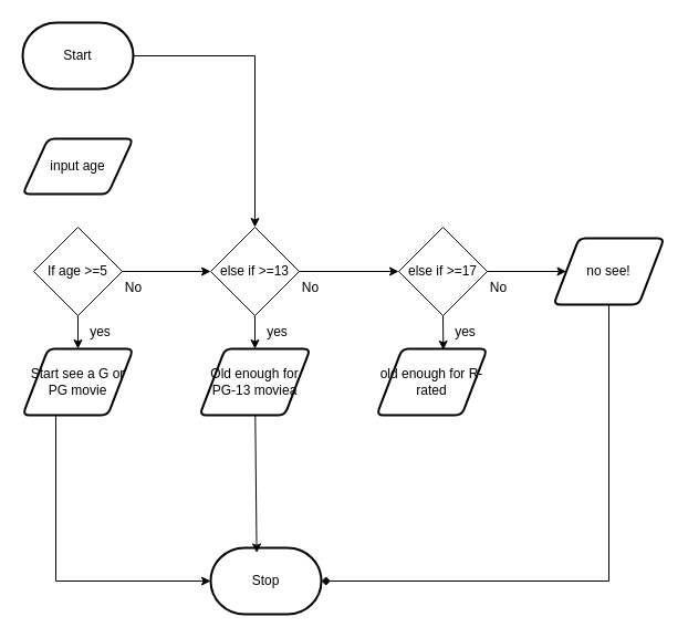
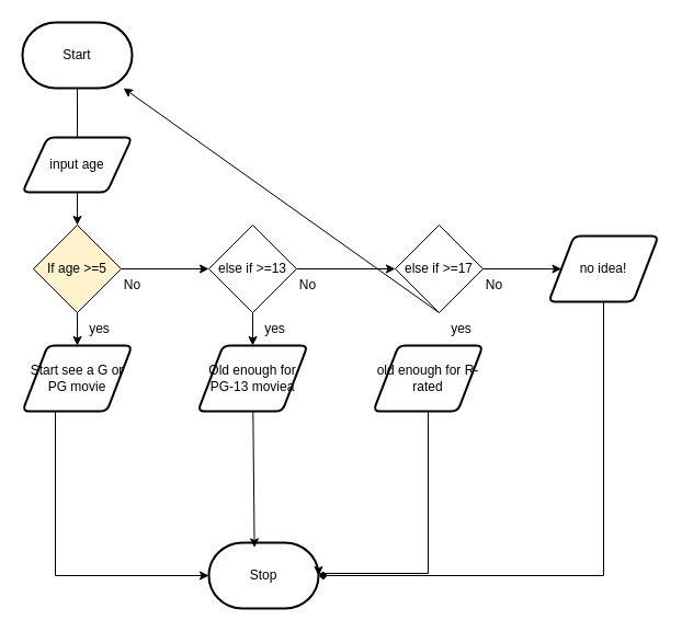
  <mxCell id="0" />
  <mxCell id="1" parent="0" />
  <mxCell id="2" value="Start" style="strokeWidth=2;html=1;shape=mxgraph.flowchart.terminator;whiteSpace=wrap;" parent="1" vertex="1"><mxGeometry x="20" y="20" width="100" height="60" as="geometry" /></mxCell>
  <mxCell id="3" value="Stop" style="strokeWidth=2;html=1;shape=mxgraph.flowchart.terminator;whiteSpace=wrap;" parent="1" vertex="1"><mxGeometry x="190" y="495" width="100" height="60" as="geometry" /></mxCell>
- <mxCell id="4" value="" style="edgeStyle=orthogonalEdgeStyle;html=1;rounded=0;" edge="1" parent="1" source="2" target="12"><mxGeometry relative="1" as="geometry"><mxPoint x="70" y="95" as="sourcePoint" /><mxPoint x="70" y="465" as="targetPoint" /></mxGeometry></mxCell>
+ <mxCell id="4" value="" style="edgeStyle=orthogonalEdgeStyle;html=1;rounded=0;" edge="1" parent="1" source="2" target="6"><mxGeometry relative="1" as="geometry"><mxPoint x="70" y="95" as="sourcePoint" /><mxPoint x="70" y="465" as="targetPoint" /></mxGeometry></mxCell>
  <mxCell id="5" style="edgeStyle=none;html=1;exitX=1;exitY=0.5;exitDx=0;exitDy=0;entryX=0;entryY=0.5;entryDx=0;entryDy=0;" edge="1" parent="1" source="6" target="12"><mxGeometry relative="1" as="geometry" /></mxCell>
- <mxCell id="6" value="If age &amp;gt;=5" style="rhombus;whiteSpace=wrap;html=1;" vertex="1" parent="1"><mxGeometry x="30" y="205" width="80" height="80" as="geometry" /></mxCell>
+ <mxCell id="6" value="If age &amp;gt;=5" style="rhombus;whiteSpace=wrap;html=1;fillColor=#fff2cc;" vertex="1" parent="1"><mxGeometry x="30" y="205" width="80" height="80" as="geometry" /></mxCell>
  <mxCell id="7" value="input age" style="shape=parallelogram;html=1;strokeWidth=2;perimeter=parallelogramPerimeter;whiteSpace=wrap;rounded=1;arcSize=12;size=0.23;" vertex="1" parent="1"><mxGeometry x="20" y="125" width="100" height="50" as="geometry" /></mxCell>
  <mxCell id="8" style="edgeStyle=none;html=1;entryX=0;entryY=0.5;entryDx=0;entryDy=0;" edge="1" parent="1" source="9" target="17"><mxGeometry relative="1" as="geometry" /></mxCell>
  <mxCell id="9" value="else if &amp;gt;=17" style="rhombus;whiteSpace=wrap;html=1;" vertex="1" parent="1"><mxGeometry x="360" y="205" width="80" height="80" as="geometry" /></mxCell>
  <mxCell id="10" style="edgeStyle=none;html=1;exitX=1;exitY=0.5;exitDx=0;exitDy=0;" edge="1" parent="1" source="12"><mxGeometry relative="1" as="geometry"><mxPoint x="360" y="245" as="targetPoint" /></mxGeometry></mxCell>
  <mxCell id="11" style="edgeStyle=none;html=1;exitX=0.5;exitY=1;exitDx=0;exitDy=0;entryX=0.5;entryY=0;entryDx=0;entryDy=0;" edge="1" parent="1" source="12" target="20"><mxGeometry relative="1" as="geometry" /></mxCell>
  <mxCell id="12" value="else if &amp;gt;=13" style="rhombus;whiteSpace=wrap;html=1;" vertex="1" parent="1"><mxGeometry x="190" y="205" width="80" height="80" as="geometry" /></mxCell>
  <mxCell id="13" value="No" style="text;html=1;align=center;verticalAlign=middle;resizable=0;points=[];autosize=1;strokeColor=none;fillColor=none;" vertex="1" parent="1"><mxGeometry x="100" y="245" width="40" height="30" as="geometry" /></mxCell>
  <mxCell id="14" value="No" style="text;html=1;align=center;verticalAlign=middle;resizable=0;points=[];autosize=1;strokeColor=none;fillColor=none;" vertex="1" parent="1"><mxGeometry x="430" y="245" width="40" height="30" as="geometry" /></mxCell>
  <mxCell id="15" value="No" style="text;html=1;align=center;verticalAlign=middle;resizable=0;points=[];autosize=1;strokeColor=none;fillColor=none;" vertex="1" parent="1"><mxGeometry x="260" y="245" width="40" height="30" as="geometry" /></mxCell>
  <mxCell id="16" style="edgeStyle=elbowEdgeStyle;html=1;elbow=vertical;rounded=0;endArrow=diamond;" edge="1" parent="1" source="17" target="3"><mxGeometry relative="1" as="geometry"><mxPoint x="550" y="525" as="targetPoint" /><Array as="points"><mxPoint x="390" y="525" /></Array></mxGeometry></mxCell>
- <mxCell id="17" value="no see!" style="shape=parallelogram;html=1;strokeWidth=2;perimeter=parallelogramPerimeter;whiteSpace=wrap;rounded=1;arcSize=12;size=0.23;" vertex="1" parent="1"><mxGeometry x="500" y="215" width="100" height="60" as="geometry" /></mxCell>
+ <mxCell id="17" value="no idea!" style="shape=parallelogram;html=1;strokeWidth=2;perimeter=parallelogramPerimeter;whiteSpace=wrap;rounded=1;arcSize=12;size=0.23;" vertex="1" parent="1"><mxGeometry x="500" y="215" width="100" height="60" as="geometry" /></mxCell>
  <mxCell id="18" value="" style="edgeStyle=orthogonalEdgeStyle;html=1;rounded=0;" edge="1" parent="1" source="6" target="19"><mxGeometry relative="1" as="geometry"><mxPoint x="70" y="285" as="sourcePoint" /><mxPoint x="70" y="465" as="targetPoint" /></mxGeometry></mxCell>
  <mxCell id="19" value="Start see a G or PG movie" style="shape=parallelogram;html=1;strokeWidth=2;perimeter=parallelogramPerimeter;whiteSpace=wrap;rounded=1;arcSize=12;size=0.23;" vertex="1" parent="1"><mxGeometry x="20" y="315" width="100" height="60" as="geometry" /></mxCell>
  <mxCell id="20" value="Old enough for PG-13 moviea" style="shape=parallelogram;html=1;strokeWidth=2;perimeter=parallelogramPerimeter;whiteSpace=wrap;rounded=1;arcSize=12;size=0.23;" vertex="1" parent="1"><mxGeometry x="180" y="315" width="100" height="60" as="geometry" /></mxCell>
  <mxCell id="21" value="old enough for R-rated" style="shape=parallelogram;html=1;strokeWidth=2;perimeter=parallelogramPerimeter;whiteSpace=wrap;rounded=1;arcSize=12;size=0.23;" vertex="1" parent="1"><mxGeometry x="340" y="315" width="100" height="60" as="geometry" /></mxCell>
- <mxCell id="22" style="edgeStyle=none;html=1;exitX=0.5;exitY=1;exitDx=0;exitDy=0;entryX=0.603;entryY=0.016;entryDx=0;entryDy=0;entryPerimeter=0;" edge="1" parent="1" source="9" target="21"><mxGeometry relative="1" as="geometry" /></mxCell>
+ <mxCell id="22" style="edgeStyle=none;html=1;exitX=0.5;exitY=1;exitDx=0;exitDy=0;" edge="1" parent="1" source="9" target="2"><mxGeometry relative="1" as="geometry" /></mxCell>
  <mxCell id="23" style="edgeStyle=elbowEdgeStyle;html=1;rounded=0;entryX=0;entryY=0.5;entryDx=0;entryDy=0;entryPerimeter=0;elbow=vertical;" edge="1" parent="1" target="3"><mxGeometry relative="1" as="geometry"><mxPoint x="50" y="375" as="sourcePoint" /><mxPoint x="170" y="525" as="targetPoint" /><Array as="points"><mxPoint x="110" y="525" /></Array></mxGeometry></mxCell>
  <mxCell id="24" style="edgeStyle=none;html=1;entryX=0.416;entryY=0.074;entryDx=0;entryDy=0;entryPerimeter=0;" edge="1" parent="1" source="20" target="3"><mxGeometry relative="1" as="geometry" /></mxCell>
+ <mxCell id="25" style="edgeStyle=elbowEdgeStyle;html=1;entryX=1;entryY=0.5;entryDx=0;entryDy=0;entryPerimeter=0;rounded=0;elbow=vertical;exitX=0.5;exitY=1;exitDx=0;exitDy=0;" edge="1" parent="1" source="21" target="3"><mxGeometry relative="1" as="geometry"><mxPoint x="391.7" y="385" as="sourcePoint" /><mxPoint x="340" y="523.48" as="targetPoint" /><Array as="points"><mxPoint x="391.7" y="523" /></Array></mxGeometry></mxCell>
  <mxCell id="26" value="yes" style="text;html=1;align=center;verticalAlign=middle;resizable=0;points=[];autosize=1;strokeColor=none;fillColor=none;" vertex="1" parent="1"><mxGeometry x="70" y="285" width="40" height="30" as="geometry" /></mxCell>
  <mxCell id="27" value="yes" style="text;html=1;align=center;verticalAlign=middle;resizable=0;points=[];autosize=1;strokeColor=none;fillColor=none;" vertex="1" parent="1"><mxGeometry x="230" y="285" width="40" height="30" as="geometry" /></mxCell>
  <mxCell id="28" value="yes" style="text;html=1;align=center;verticalAlign=middle;resizable=0;points=[];autosize=1;strokeColor=none;fillColor=none;" vertex="1" parent="1"><mxGeometry x="400" y="285" width="40" height="30" as="geometry" /></mxCell>
